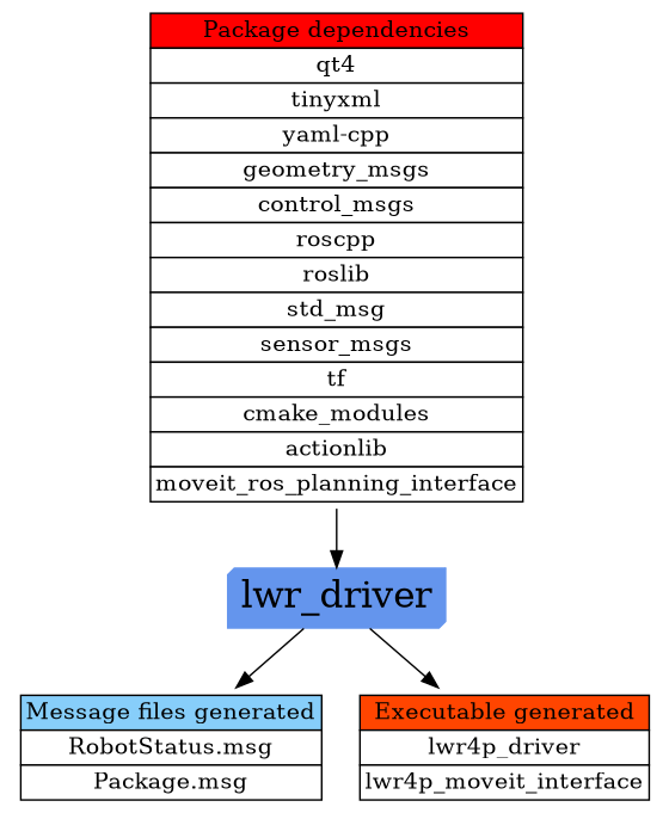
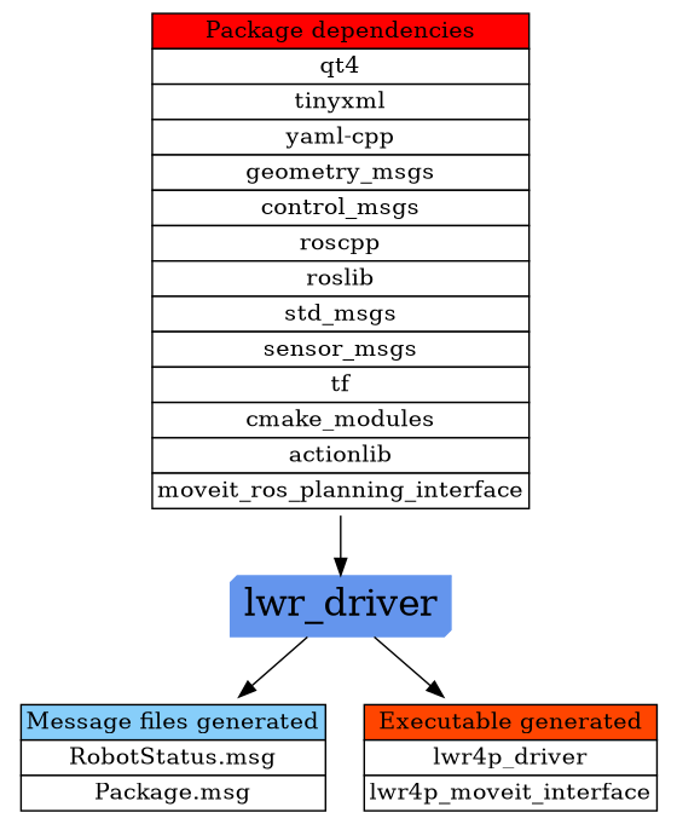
  digraph {
    nodesep=0.1
    node [shape=plaintext]
    lwr_driver [color="#6495ED" fontsize=22 shape=box3d style=filled]
    n2 [label=<<table BGCOLOR="#FFFFFF" BORDER="0" CELLBORDER="1" CELLSPACING="0">   <tr>     <td ALIGN="CENTER" BGCOLOR="#87CEFA" COLSPAN="1">Message files generated</td>   </tr>   <tr>     <td ALIGN="CENTER" BGCOLOR="#FFFFFF" COLSPAN="1">RobotStatus.msg</td>   </tr>   <tr>     <td ALIGN="CENTER" BGCOLOR="#FFFFFF" COLSPAN="1">Package.msg</td>   </tr> </table> >]
    n3 [label=<<table BGCOLOR="#FFFFFF" BORDER="0" CELLBORDER="1" CELLSPACING="0">   <tr>     <td ALIGN="CENTER" BGCOLOR="#FF4500" COLSPAN="1">Executable generated</td>   </tr>   <tr>     <td ALIGN="CENTER" BGCOLOR="#FFFFFF" COLSPAN="1">lwr4p_driver</td>   </tr>   <tr>     <td ALIGN="CENTER" BGCOLOR="#FFFFFF" COLSPAN="1">lwr4p_moveit_interface</td>   </tr> </table> >]
-   n4 [label=<<table BGCOLOR="#FFFFFF" BORDER="0" CELLBORDER="1" CELLSPACING="0">   <tr>     <td ALIGN="CENTER" BGCOLOR="#FF0000" COLSPAN="1">Package dependencies</td>   </tr>   <tr>     <td ALIGN="CENTER" BGCOLOR="#FFFFFF" COLSPAN="1">qt4</td>   </tr>   <tr>     <td ALIGN="CENTER" BGCOLOR="#FFFFFF" COLSPAN="1">tinyxml</td>   </tr>   <tr>     <td ALIGN="CENTER" BGCOLOR="#FFFFFF" COLSPAN="1">yaml-cpp</td>   </tr>   <tr>     <td ALIGN="CENTER" BGCOLOR="#FFFFFF" COLSPAN="1">geometry_msgs</td>   </tr>   <tr>     <td ALIGN="CENTER" BGCOLOR="#FFFFFF" COLSPAN="1">control_msgs</td>   </tr>   <tr>     <td ALIGN="CENTER" BGCOLOR="#FFFFFF" COLSPAN="1">roscpp</td>   </tr>   <tr>     <td ALIGN="CENTER" BGCOLOR="#FFFFFF" COLSPAN="1">roslib</td>   </tr>   <tr>     <td ALIGN="CENTER" BGCOLOR="#FFFFFF" COLSPAN="1">std_msg</td>   </tr>   <tr>     <td ALIGN="CENTER" BGCOLOR="#FFFFFF" COLSPAN="1">sensor_msgs</td>   </tr>   <tr>     <td ALIGN="CENTER" BGCOLOR="#FFFFFF" COLSPAN="1">tf</td>   </tr>   <tr>     <td ALIGN="CENTER" BGCOLOR="#FFFFFF" COLSPAN="1">cmake_modules</td>   </tr>   <tr>     <td ALIGN="CENTER" BGCOLOR="#FFFFFF" COLSPAN="1">actionlib</td>   </tr>   <tr>     <td ALIGN="CENTER" BGCOLOR="#FFFFFF" COLSPAN="1">moveit_ros_planning_interface</td>   </tr> </table> >]
+   n4 [label=<<table BGCOLOR="#FFFFFF" BORDER="0" CELLBORDER="1" CELLSPACING="0">   <tr>     <td ALIGN="CENTER" BGCOLOR="#FF0000" COLSPAN="1">Package dependencies</td>   </tr>   <tr>     <td ALIGN="CENTER" BGCOLOR="#FFFFFF" COLSPAN="1">qt4</td>   </tr>   <tr>     <td ALIGN="CENTER" BGCOLOR="#FFFFFF" COLSPAN="1">tinyxml</td>   </tr>   <tr>     <td ALIGN="CENTER" BGCOLOR="#FFFFFF" COLSPAN="1">yaml-cpp</td>   </tr>   <tr>     <td ALIGN="CENTER" BGCOLOR="#FFFFFF" COLSPAN="1">geometry_msgs</td>   </tr>   <tr>     <td ALIGN="CENTER" BGCOLOR="#FFFFFF" COLSPAN="1">control_msgs</td>   </tr>   <tr>     <td ALIGN="CENTER" BGCOLOR="#FFFFFF" COLSPAN="1">roscpp</td>   </tr>   <tr>     <td ALIGN="CENTER" BGCOLOR="#FFFFFF" COLSPAN="1">roslib</td>   </tr>   <tr>     <td ALIGN="CENTER" BGCOLOR="#FFFFFF" COLSPAN="1">std_msgs</td>   </tr>   <tr>     <td ALIGN="CENTER" BGCOLOR="#FFFFFF" COLSPAN="1">sensor_msgs</td>   </tr>   <tr>     <td ALIGN="CENTER" BGCOLOR="#FFFFFF" COLSPAN="1">tf</td>   </tr>   <tr>     <td ALIGN="CENTER" BGCOLOR="#FFFFFF" COLSPAN="1">cmake_modules</td>   </tr>   <tr>     <td ALIGN="CENTER" BGCOLOR="#FFFFFF" COLSPAN="1">actionlib</td>   </tr>   <tr>     <td ALIGN="CENTER" BGCOLOR="#FFFFFF" COLSPAN="1">moveit_ros_planning_interface</td>   </tr> </table> >]
    lwr_driver -> n2
    lwr_driver -> n3
    n4 -> lwr_driver
  }
